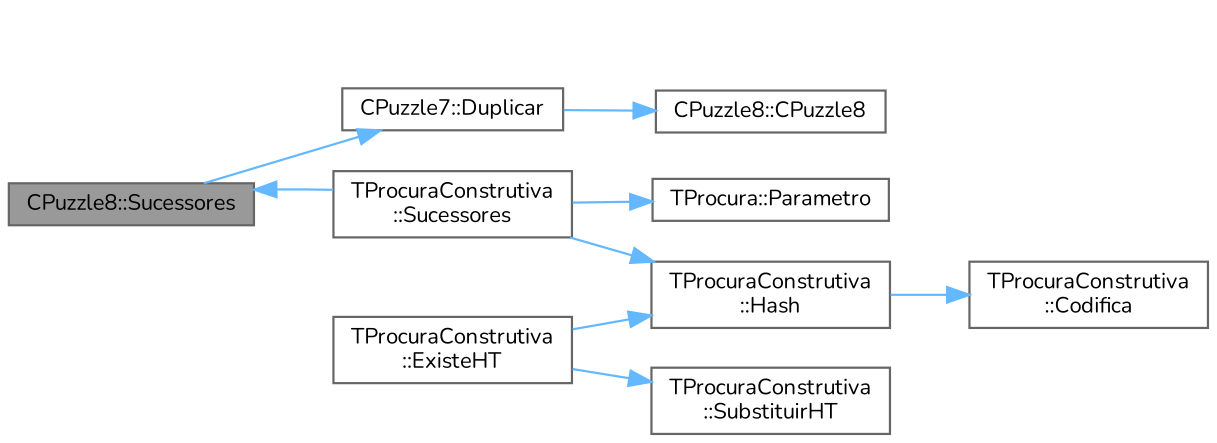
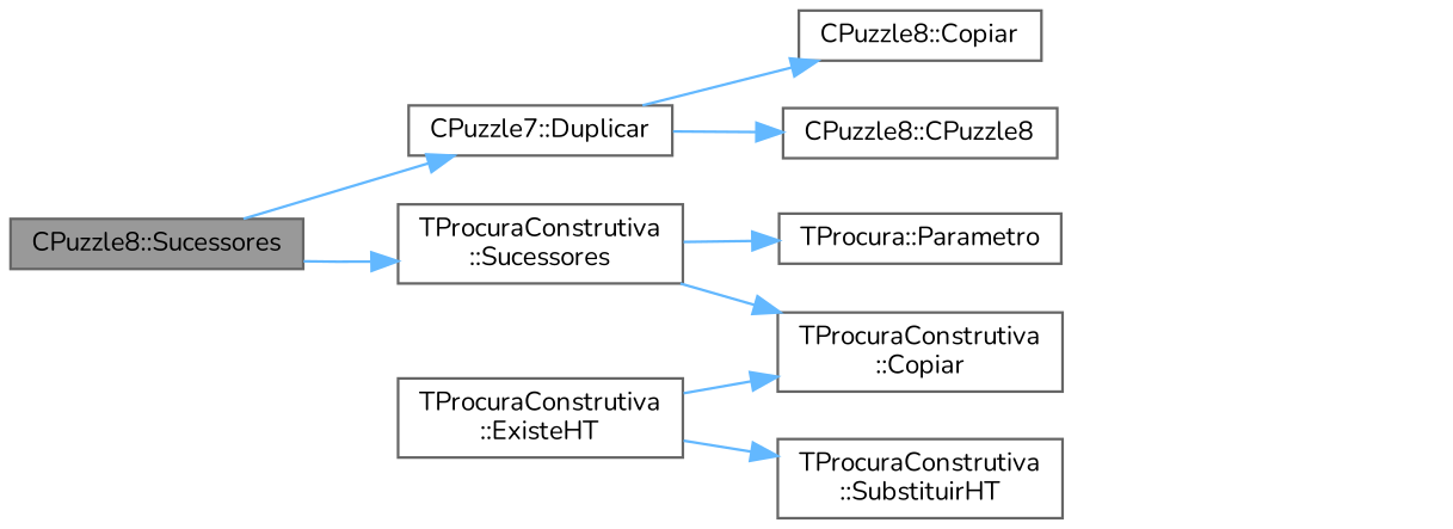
  digraph {
    fontname=Nunito
    rankdir=LR
    node [color=grey40 fillcolor=white fontname=Nunito fontsize=10 shape=box style=filled]
    edge [color=steelblue1 fontname=Nunito fontsize=10 labelfontname=Helvetica labelfontsize=10 style=solid]
    n1 [color=gray40 fillcolor=grey60 fontcolor=black height=0.2 label="CPuzzle8::Sucessores" width=0.4]
    n2 [height=0.2 label="CPuzzle7::Duplicar" width=0.4]
    n3 [height=0.2 label="TProcuraConstrutiva\l::Sucessores" width=0.4]
+   n4 [height=0.2 label="CPuzzle8::Copiar" width=0.4]
    n5 [height=0.2 label="CPuzzle8::CPuzzle8" width=0.4]
    n6 [height=0.2 label="TProcura::Parametro" width=0.4]
-   n7 [height=0.2 label="TProcuraConstrutiva\l::Hash" width=0.4]
+   n7 [height=0.2 label="TProcuraConstrutiva\l::Copiar" width=0.4]
    n8 [height=0.2 label="TProcuraConstrutiva\l::ExisteHT" width=0.4]
    n9 [height=0.2 label="TProcuraConstrutiva\l::SubstituirHT" width=0.4]
-   n10 [height=0.2 label="TProcuraConstrutiva\l::Codifica" width=0.4]
    n1 -> n2
-   n3 -> n1
+   n1 -> n3
+   n2 -> n4
    n2 -> n5
    n3 -> n6
    n3 -> n7
-   n7 -> n10
    n8 -> n7
    n8 -> n9
  }
